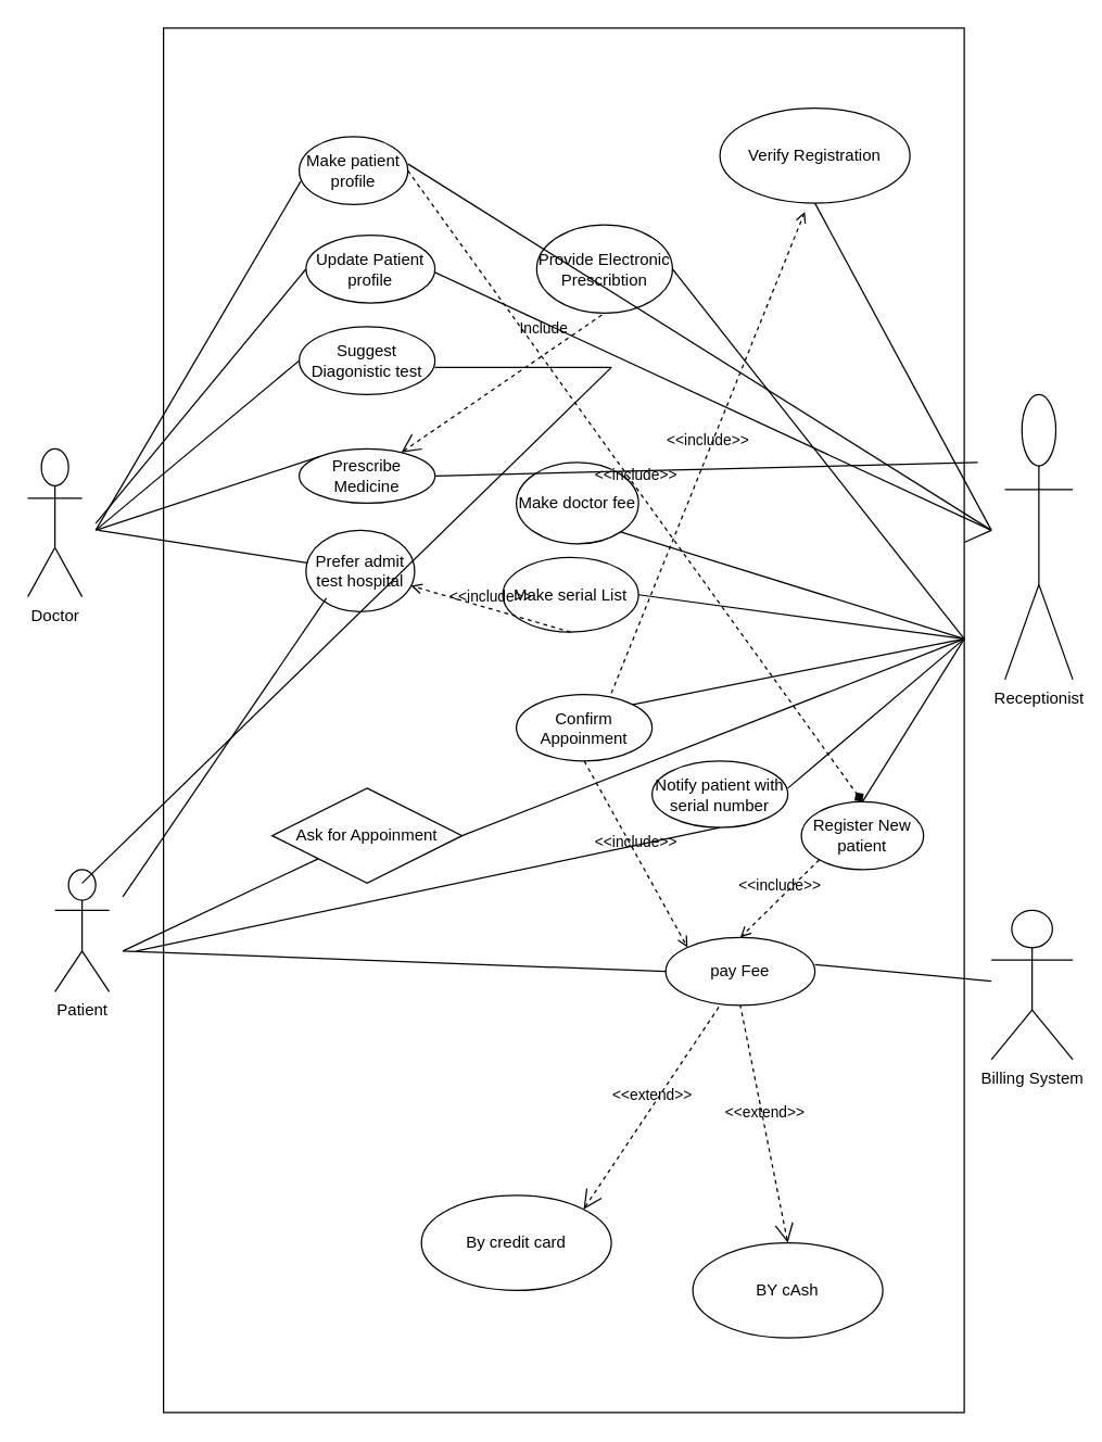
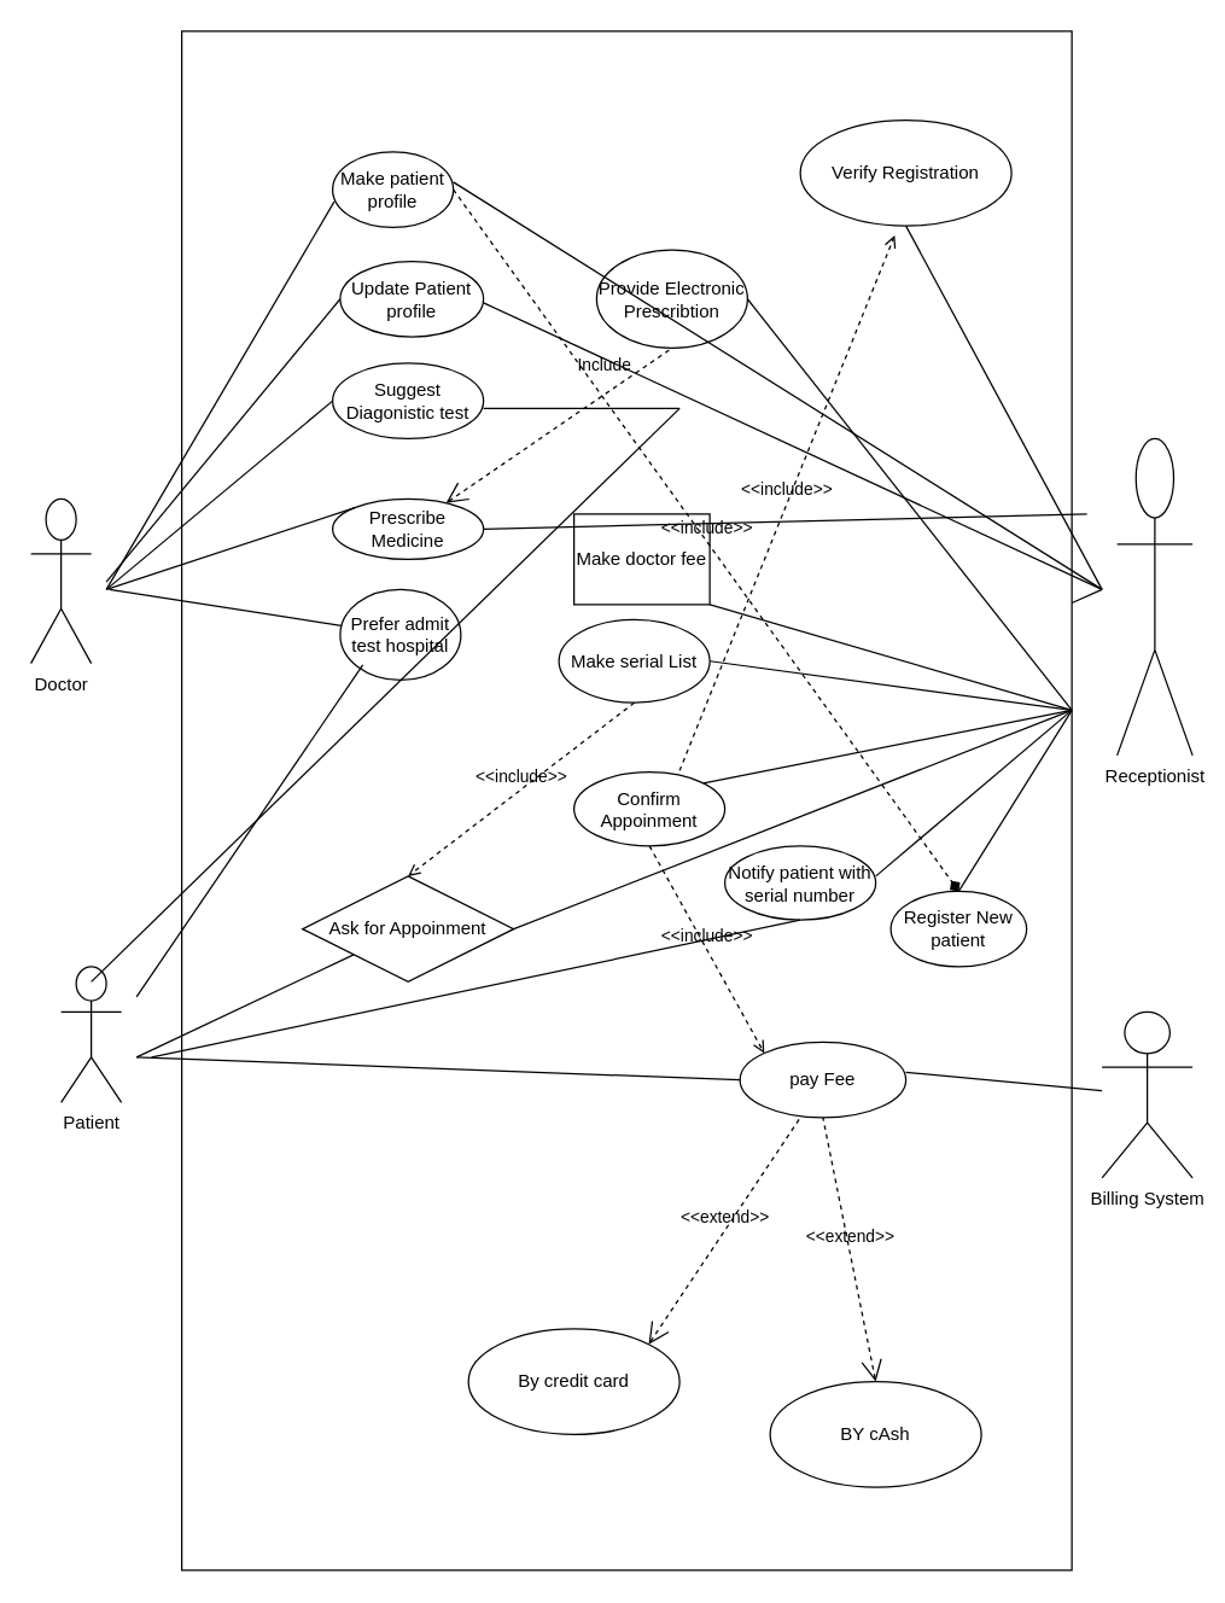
  <mxCell id="0" />
  <mxCell id="1" parent="0" />
  <mxCell id="2" value="" style="rounded=0;whiteSpace=wrap;html=1;" vertex="1" parent="1"><mxGeometry x="120" y="20" width="590" height="1020" as="geometry" /></mxCell>
  <mxCell id="3" value="Make patient profile" style="ellipse;whiteSpace=wrap;html=1;" vertex="1" parent="1"><mxGeometry x="220" y="100" width="80" height="50" as="geometry" /></mxCell>
  <mxCell id="4" value="Suggest Diagonistic test" style="ellipse;whiteSpace=wrap;html=1;" vertex="1" parent="1"><mxGeometry x="220" y="240" width="100" height="50" as="geometry" /></mxCell>
  <mxCell id="5" value="Prefer admit test hospital" style="ellipse;whiteSpace=wrap;html=1;" vertex="1" parent="1"><mxGeometry x="225" y="390" width="80" height="60" as="geometry" /></mxCell>
  <mxCell id="6" value="Prescribe Medicine" style="ellipse;whiteSpace=wrap;html=1;" vertex="1" parent="1"><mxGeometry x="220" y="330" width="100" height="40" as="geometry" /></mxCell>
  <mxCell id="7" value="" style="edgeStyle=none;html=1;endArrow=none;verticalAlign=bottom;entryX=0.013;entryY=0.66;entryDx=0;entryDy=0;entryPerimeter=0;" edge="1" parent="1" target="3"><mxGeometry width="160" relative="1" as="geometry"><mxPoint x="70" y="390" as="sourcePoint" /><mxPoint x="230" y="390" as="targetPoint" /></mxGeometry></mxCell>
  <mxCell id="8" value="" style="edgeStyle=none;html=1;endArrow=none;verticalAlign=bottom;entryX=0;entryY=0.5;entryDx=0;entryDy=0;" edge="1" parent="1" target="4"><mxGeometry width="160" relative="1" as="geometry"><mxPoint x="70" y="390" as="sourcePoint" /><mxPoint x="210" y="400" as="targetPoint" /></mxGeometry></mxCell>
  <mxCell id="9" value="" style="edgeStyle=none;html=1;endArrow=none;verticalAlign=bottom;entryX=0;entryY=0;entryDx=0;entryDy=0;" edge="1" parent="1" target="6"><mxGeometry width="160" relative="1" as="geometry"><mxPoint x="70" y="390" as="sourcePoint" /><mxPoint x="240" y="410" as="targetPoint" /></mxGeometry></mxCell>
  <mxCell id="10" value="" style="edgeStyle=none;html=1;endArrow=none;verticalAlign=bottom;" edge="1" parent="1" target="5"><mxGeometry width="160" relative="1" as="geometry"><mxPoint x="72" y="390" as="sourcePoint" /><mxPoint x="260" y="460" as="targetPoint" /></mxGeometry></mxCell>
- <mxCell id="11" value="Make doctor fee" style="ellipse;whiteSpace=wrap;html=1;" vertex="1" parent="1"><mxGeometry x="380" y="340" width="90" height="60" as="geometry" /></mxCell>
+ <mxCell id="11" value="Make doctor fee" style="whiteSpace=wrap;html=1;rounded=0;" vertex="1" parent="1"><mxGeometry x="380" y="340" width="90" height="60" as="geometry" /></mxCell>
  <mxCell id="12" value="Receptionist" style="shape=umlActor;html=1;verticalLabelPosition=bottom;verticalAlign=top;align=center;" vertex="1" parent="1"><mxGeometry x="740" y="290" width="50" height="210" as="geometry" /></mxCell>
  <mxCell id="13" value="Make serial List" style="ellipse;whiteSpace=wrap;html=1;" vertex="1" parent="1"><mxGeometry x="370" y="410" width="100" height="55" as="geometry" /></mxCell>
  <mxCell id="14" value="Doctor" style="shape=umlActor;html=1;verticalLabelPosition=bottom;verticalAlign=top;align=center;" vertex="1" parent="1"><mxGeometry x="20" y="330" width="40" height="109" as="geometry" /></mxCell>
  <mxCell id="15" value="" style="edgeStyle=none;html=1;endArrow=none;verticalAlign=bottom;" edge="1" parent="1" source="2"><mxGeometry width="160" relative="1" as="geometry"><mxPoint x="510" y="420" as="sourcePoint" /><mxPoint x="710" y="470" as="targetPoint" /></mxGeometry></mxCell>
  <mxCell id="16" value="Provide Electronic&lt;br&gt;Prescribtion" style="ellipse;whiteSpace=wrap;html=1;" vertex="1" parent="1"><mxGeometry x="395" y="165" width="100" height="65" as="geometry" /></mxCell>
  <mxCell id="17" value="" style="edgeStyle=none;html=1;endArrow=none;verticalAlign=bottom;exitX=1;exitY=0.5;exitDx=0;exitDy=0;" edge="1" parent="1" source="16"><mxGeometry width="160" relative="1" as="geometry"><mxPoint x="610" y="430" as="sourcePoint" /><mxPoint x="710" y="470" as="targetPoint" /></mxGeometry></mxCell>
  <mxCell id="18" value="" style="edgeStyle=none;html=1;endArrow=none;verticalAlign=bottom;exitX=0.5;exitY=0;exitDx=0;exitDy=0;" edge="1" parent="1" source="19"><mxGeometry width="160" relative="1" as="geometry"><mxPoint x="560" y="590" as="sourcePoint" /><mxPoint x="710" y="470" as="targetPoint" /></mxGeometry></mxCell>
  <mxCell id="19" value="Register New patient" style="ellipse;whiteSpace=wrap;html=1;" vertex="1" parent="1"><mxGeometry x="590" y="590" width="90" height="50" as="geometry" /></mxCell>
  <mxCell id="20" value="pay Fee" style="ellipse;whiteSpace=wrap;html=1;" vertex="1" parent="1"><mxGeometry x="490" y="690" width="110" height="50" as="geometry" /></mxCell>
  <mxCell id="21" value="Billing System" style="shape=umlActor;html=1;verticalLabelPosition=bottom;verticalAlign=top;align=center;" vertex="1" parent="1"><mxGeometry x="730" y="670" width="60" height="110" as="geometry" /></mxCell>
  <mxCell id="22" value="Patient" style="shape=umlActor;html=1;verticalLabelPosition=bottom;verticalAlign=top;align=center;" vertex="1" parent="1"><mxGeometry x="40" y="640" width="40" height="90" as="geometry" /></mxCell>
  <mxCell id="23" value="" style="edgeStyle=none;html=1;endArrow=none;verticalAlign=bottom;entryX=0;entryY=0.5;entryDx=0;entryDy=0;" edge="1" parent="1" target="20"><mxGeometry width="160" relative="1" as="geometry"><mxPoint x="90" as="sourcePoint" y="700" /><mxPoint x="250" as="targetPoint" y="700" /></mxGeometry></mxCell>
  <mxCell id="24" value="" style="edgeStyle=none;html=1;endArrow=none;verticalAlign=bottom;" edge="1" parent="1" target="21"><mxGeometry width="160" relative="1" as="geometry"><mxPoint x="600" y="710" as="sourcePoint" /><mxPoint x="760" y="710" as="targetPoint" /></mxGeometry></mxCell>
- <mxCell id="25" value="&amp;lt;&amp;lt;include&amp;gt;&amp;gt;" style="edgeStyle=none;html=1;endArrow=open;verticalAlign=bottom;dashed=1;labelBackgroundColor=none;entryX=0.5;entryY=0;entryDx=0;entryDy=0;exitX=0;exitY=1;exitDx=0;exitDy=0;" edge="1" parent="1" source="19" target="20"><mxGeometry width="160" relative="1" as="geometry"><mxPoint x="530" y="610" as="sourcePoint" /><mxPoint x="430" y="640" as="targetPoint" /></mxGeometry></mxCell>
  <mxCell id="26" value="Ask for Appoinment" style="rhombus;whiteSpace=wrap;html=1;" vertex="1" parent="1"><mxGeometry x="200" y="580" width="140" height="70" as="geometry" /></mxCell>
  <mxCell id="27" value="" style="edgeStyle=none;html=1;endArrow=none;verticalAlign=bottom;" edge="1" parent="1" target="26"><mxGeometry width="160" relative="1" as="geometry"><mxPoint x="90" as="sourcePoint" y="700" /><mxPoint x="250" y="690" as="targetPoint" /></mxGeometry></mxCell>
  <mxCell id="28" value="" style="edgeStyle=none;html=1;endArrow=none;verticalAlign=bottom;exitX=1;exitY=0.5;exitDx=0;exitDy=0;" edge="1" parent="1" source="26"><mxGeometry width="160" relative="1" as="geometry"><mxPoint x="335" y="610" as="sourcePoint" /><mxPoint x="710" y="470" as="targetPoint" /></mxGeometry></mxCell>
- <mxCell id="29" value="&amp;lt;&amp;lt;include&amp;gt;&amp;gt;" style="edgeStyle=none;html=1;endArrow=open;verticalAlign=bottom;dashed=1;labelBackgroundColor=none;exitX=0.5;exitY=1;exitDx=0;exitDy=0;" edge="1" parent="1" source="13" target="5"><mxGeometry width="160" relative="1" as="geometry"><mxPoint x="370" y="550" as="sourcePoint" /><mxPoint x="530" y="550" as="targetPoint" /></mxGeometry></mxCell>
+ <mxCell id="29" value="&amp;lt;&amp;lt;include&amp;gt;&amp;gt;" style="edgeStyle=none;html=1;endArrow=open;verticalAlign=bottom;dashed=1;labelBackgroundColor=none;exitX=0.5;exitY=1;exitDx=0;exitDy=0;entryX=0.5;entryY=0;entryDx=0;entryDy=0;" edge="1" parent="1" source="13" target="26"><mxGeometry width="160" relative="1" as="geometry"><mxPoint x="370" y="550" as="sourcePoint" /><mxPoint x="530" y="550" as="targetPoint" /></mxGeometry></mxCell>
  <mxCell id="30" value="" style="edgeStyle=none;html=1;endArrow=none;verticalAlign=bottom;exitX=1;exitY=0.5;exitDx=0;exitDy=0;" edge="1" parent="1" source="13"><mxGeometry width="160" relative="1" as="geometry"><mxPoint x="510" y="470" as="sourcePoint" /><mxPoint x="710" y="470" as="targetPoint" /></mxGeometry></mxCell>
  <mxCell id="31" value="Notify patient with serial number" style="ellipse;whiteSpace=wrap;html=1;" vertex="1" parent="1"><mxGeometry x="480" y="560" width="100" height="49" as="geometry" /></mxCell>
  <mxCell id="32" value="" style="edgeStyle=none;html=1;endArrow=none;verticalAlign=bottom;exitX=1;exitY=0;exitDx=0;exitDy=0;" edge="1" parent="1" source="31"><mxGeometry width="160" relative="1" as="geometry"><mxPoint x="570" y="560" as="sourcePoint" /><mxPoint x="566" y="567" as="targetPoint" /></mxGeometry></mxCell>
  <mxCell id="33" value="" style="edgeStyle=none;html=1;endArrow=none;verticalAlign=bottom;entryX=0.5;entryY=1;entryDx=0;entryDy=0;" edge="1" parent="1" target="31"><mxGeometry width="160" relative="1" as="geometry"><mxPoint x="100" as="sourcePoint" y="700" /><mxPoint x="260" as="targetPoint" y="700" /></mxGeometry></mxCell>
  <mxCell id="34" value="" style="edgeStyle=none;html=1;endArrow=none;verticalAlign=bottom;exitX=1;exitY=1;exitDx=0;exitDy=0;" edge="1" parent="1" source="11"><mxGeometry width="160" relative="1" as="geometry"><mxPoint x="500" y="370" as="sourcePoint" /><mxPoint x="710" y="470" as="targetPoint" /></mxGeometry></mxCell>
  <mxCell id="35" value="Confirm Appoinment" style="ellipse;whiteSpace=wrap;html=1;" vertex="1" parent="1"><mxGeometry x="380" y="511" width="100" height="49" as="geometry" /></mxCell>
  <mxCell id="36" value="&amp;lt;&amp;lt;include&amp;gt;&amp;gt;" style="edgeStyle=none;html=1;endArrow=open;verticalAlign=bottom;dashed=1;labelBackgroundColor=none;entryX=0;entryY=0;entryDx=0;entryDy=0;" edge="1" parent="1" target="20"><mxGeometry width="160" relative="1" as="geometry"><mxPoint x="430" y="560" as="sourcePoint" /><mxPoint x="590" y="560" as="targetPoint" /></mxGeometry></mxCell>
  <mxCell id="37" value="" style="edgeStyle=none;html=1;endArrow=none;verticalAlign=bottom;exitX=1;exitY=0;exitDx=0;exitDy=0;" edge="1" parent="1" source="35"><mxGeometry width="160" relative="1" as="geometry"><mxPoint x="470" y="490" as="sourcePoint" /><mxPoint x="710" y="470" as="targetPoint" /></mxGeometry></mxCell>
  <mxCell id="38" value="" style="edgeStyle=none;html=1;endArrow=none;verticalAlign=bottom;" edge="1" parent="1"><mxGeometry width="160" relative="1" as="geometry"><mxPoint x="580" y="580" as="sourcePoint" /><mxPoint x="710" y="470" as="targetPoint" /></mxGeometry></mxCell>
  <mxCell id="39" value="" style="edgeStyle=none;html=1;endArrow=none;verticalAlign=bottom;entryX=0;entryY=0.5;entryDx=0;entryDy=0;" edge="1" parent="1" target="40"><mxGeometry width="160" relative="1" as="geometry"><mxPoint x="70" y="385" as="sourcePoint" /><mxPoint x="220" y="384.5" as="targetPoint" /></mxGeometry></mxCell>
  <mxCell id="40" value="Update Patient profile" style="ellipse;whiteSpace=wrap;html=1;" vertex="1" parent="1"><mxGeometry x="225" y="172.5" width="95" height="50" as="geometry" /></mxCell>
  <mxCell id="41" value="" style="edgeStyle=none;html=1;endArrow=none;verticalAlign=bottom;" edge="1" parent="1"><mxGeometry width="160" relative="1" as="geometry"><mxPoint x="320" y="270" as="sourcePoint" /><mxPoint x="450" y="270" as="targetPoint" /></mxGeometry></mxCell>
  <mxCell id="42" value="" style="edgeStyle=none;html=1;endArrow=none;verticalAlign=bottom;" edge="1" parent="1"><mxGeometry width="160" relative="1" as="geometry"><mxPoint x="60" y="650" as="sourcePoint" /><mxPoint x="450" y="270" as="targetPoint" /></mxGeometry></mxCell>
  <mxCell id="43" value="" style="edgeStyle=none;html=1;endArrow=none;verticalAlign=bottom;exitX=1;exitY=0.5;exitDx=0;exitDy=0;" edge="1" parent="1" source="6"><mxGeometry width="160" relative="1" as="geometry"><mxPoint x="330" y="350" as="sourcePoint" /><mxPoint x="720" y="340" as="targetPoint" /></mxGeometry></mxCell>
  <mxCell id="44" value="Include" style="edgeStyle=none;html=1;startArrow=open;endArrow=none;startSize=12;verticalAlign=bottom;dashed=1;labelBackgroundColor=none;entryX=0.5;entryY=1;entryDx=0;entryDy=0;" edge="1" parent="1" source="6" target="16"><mxGeometry x="0.467" y="9" width="160" relative="1" as="geometry"><mxPoint x="340" y="310" as="sourcePoint" /><mxPoint x="500" y="310" as="targetPoint" /><mxPoint as="offset" /></mxGeometry></mxCell>
  <mxCell id="45" value="" style="edgeStyle=none;html=1;endArrow=none;verticalAlign=bottom;" edge="1" parent="1"><mxGeometry width="160" relative="1" as="geometry"><mxPoint x="90" y="660" as="sourcePoint" /><mxPoint x="240" y="440" as="targetPoint" /></mxGeometry></mxCell>
  <mxCell id="46" value="&amp;lt;&amp;lt;include&amp;gt;&amp;gt;" style="edgeStyle=none;html=1;endArrow=diamond;verticalAlign=bottom;dashed=1;labelBackgroundColor=none;entryX=0.5;entryY=0;entryDx=0;entryDy=0;exitX=1;exitY=0.5;exitDx=0;exitDy=0;" edge="1" parent="1" source="3" target="19"><mxGeometry width="160" relative="1" as="geometry"><mxPoint x="310" y="120" as="sourcePoint" /><mxPoint x="470" y="120" as="targetPoint" /></mxGeometry></mxCell>
  <mxCell id="47" value="" style="edgeStyle=none;html=1;endArrow=none;verticalAlign=bottom;" edge="1" parent="1"><mxGeometry width="160" relative="1" as="geometry"><mxPoint x="300" y="120" as="sourcePoint" /><mxPoint x="730" y="390" as="targetPoint" /></mxGeometry></mxCell>
  <mxCell id="48" value="" style="edgeStyle=none;html=1;endArrow=none;verticalAlign=bottom;" edge="1" parent="1"><mxGeometry width="160" relative="1" as="geometry"><mxPoint x="320" y="200" as="sourcePoint" /><mxPoint x="730" y="390" as="targetPoint" /></mxGeometry></mxCell>
  <mxCell id="49" value="" style="edgeStyle=none;html=1;endArrow=none;verticalAlign=bottom;" edge="1" parent="1" source="2"><mxGeometry width="160" relative="1" as="geometry"><mxPoint x="570" y="390" as="sourcePoint" /><mxPoint x="730" y="390" as="targetPoint" /></mxGeometry></mxCell>
  <mxCell id="50" value="&amp;lt;&amp;lt;extend&amp;gt;&amp;gt;" style="edgeStyle=none;html=1;startArrow=open;endArrow=none;startSize=12;verticalAlign=bottom;dashed=1;labelBackgroundColor=none;exitX=1;exitY=0;exitDx=0;exitDy=0;" edge="1" parent="1" source="51"><mxGeometry width="160" relative="1" as="geometry"><mxPoint x="370" y="740" as="sourcePoint" /><mxPoint x="530" y="740" as="targetPoint" /></mxGeometry></mxCell>
  <mxCell id="51" value="By credit card" style="ellipse;whiteSpace=wrap;html=1;" vertex="1" parent="1"><mxGeometry x="310" y="880" width="140" height="70" as="geometry" /></mxCell>
  <mxCell id="52" value="BY cAsh" style="ellipse;whiteSpace=wrap;html=1;" vertex="1" parent="1"><mxGeometry x="510" y="915" width="140" height="70" as="geometry" /></mxCell>
  <mxCell id="53" value="&amp;lt;&amp;lt;extend&amp;gt;&amp;gt;" style="edgeStyle=none;html=1;startArrow=open;endArrow=none;startSize=12;verticalAlign=bottom;dashed=1;labelBackgroundColor=none;entryX=0.5;entryY=1;entryDx=0;entryDy=0;exitX=0.5;exitY=0;exitDx=0;exitDy=0;" edge="1" parent="1" source="52" target="20"><mxGeometry width="160" relative="1" as="geometry"><mxPoint x="620" y="880" as="sourcePoint" /><mxPoint x="780" y="880" as="targetPoint" /></mxGeometry></mxCell>
  <mxCell id="54" value="Verify Registration" style="ellipse;whiteSpace=wrap;html=1;" vertex="1" parent="1"><mxGeometry x="530" y="79" width="140" height="70" as="geometry" /></mxCell>
  <mxCell id="55" value="" style="edgeStyle=none;html=1;endArrow=none;verticalAlign=bottom;exitX=0.5;exitY=1;exitDx=0;exitDy=0;" edge="1" parent="1" source="54"><mxGeometry width="160" relative="1" as="geometry"><mxPoint x="570" y="390" as="sourcePoint" /><mxPoint x="730" y="390" as="targetPoint" /></mxGeometry></mxCell>
  <mxCell id="56" value="&amp;lt;&amp;lt;include&amp;gt;&amp;gt;" style="edgeStyle=none;html=1;endArrow=open;verticalAlign=bottom;dashed=1;labelBackgroundColor=none;entryX=0.447;entryY=1.09;entryDx=0;entryDy=0;entryPerimeter=0;" edge="1" parent="1" target="54"><mxGeometry width="160" relative="1" as="geometry"><mxPoint x="450" y="510" as="sourcePoint" /><mxPoint x="610" y="510" as="targetPoint" /></mxGeometry></mxCell>
